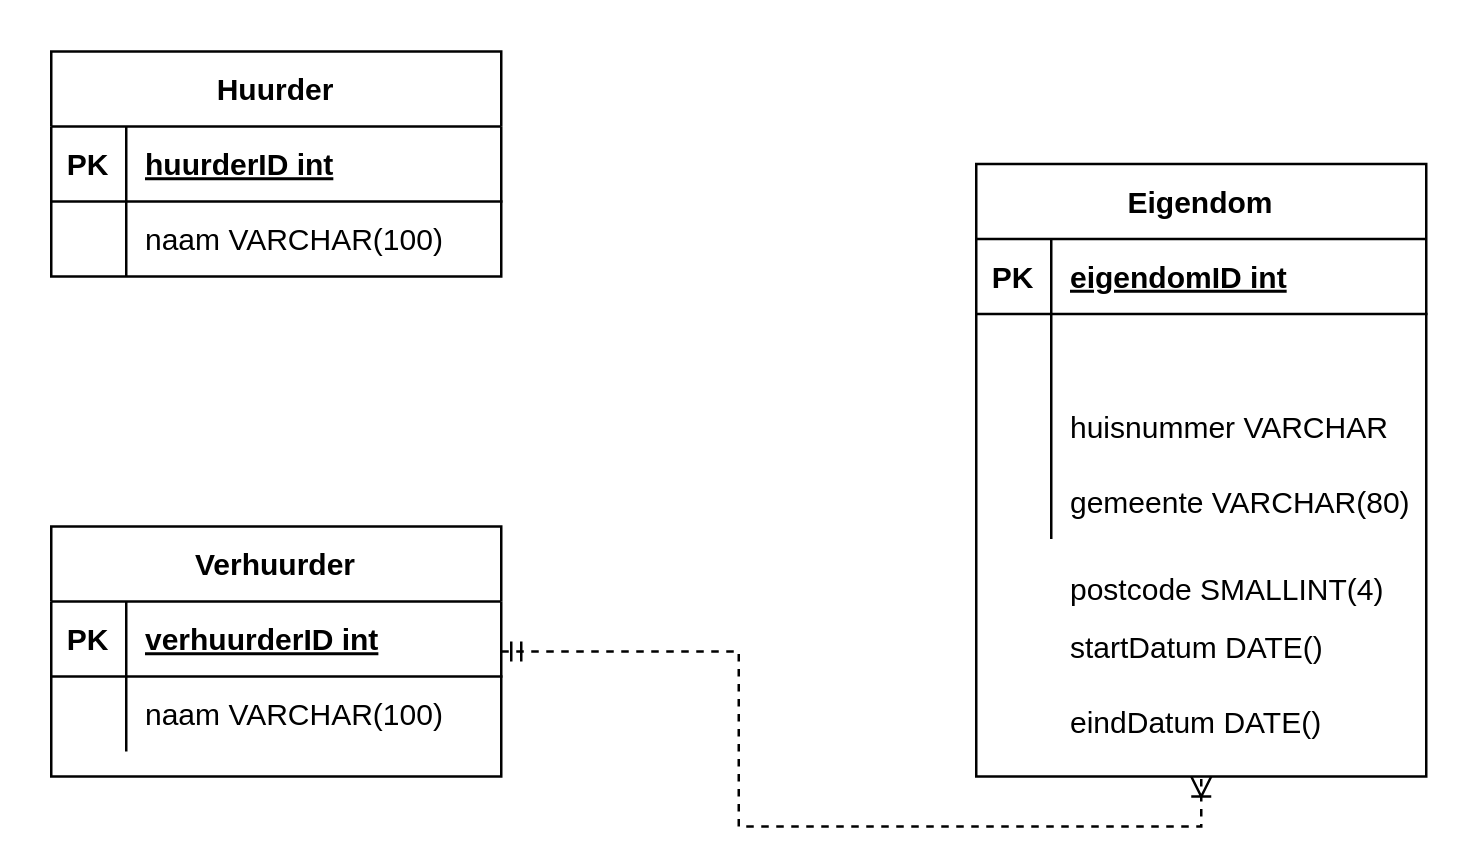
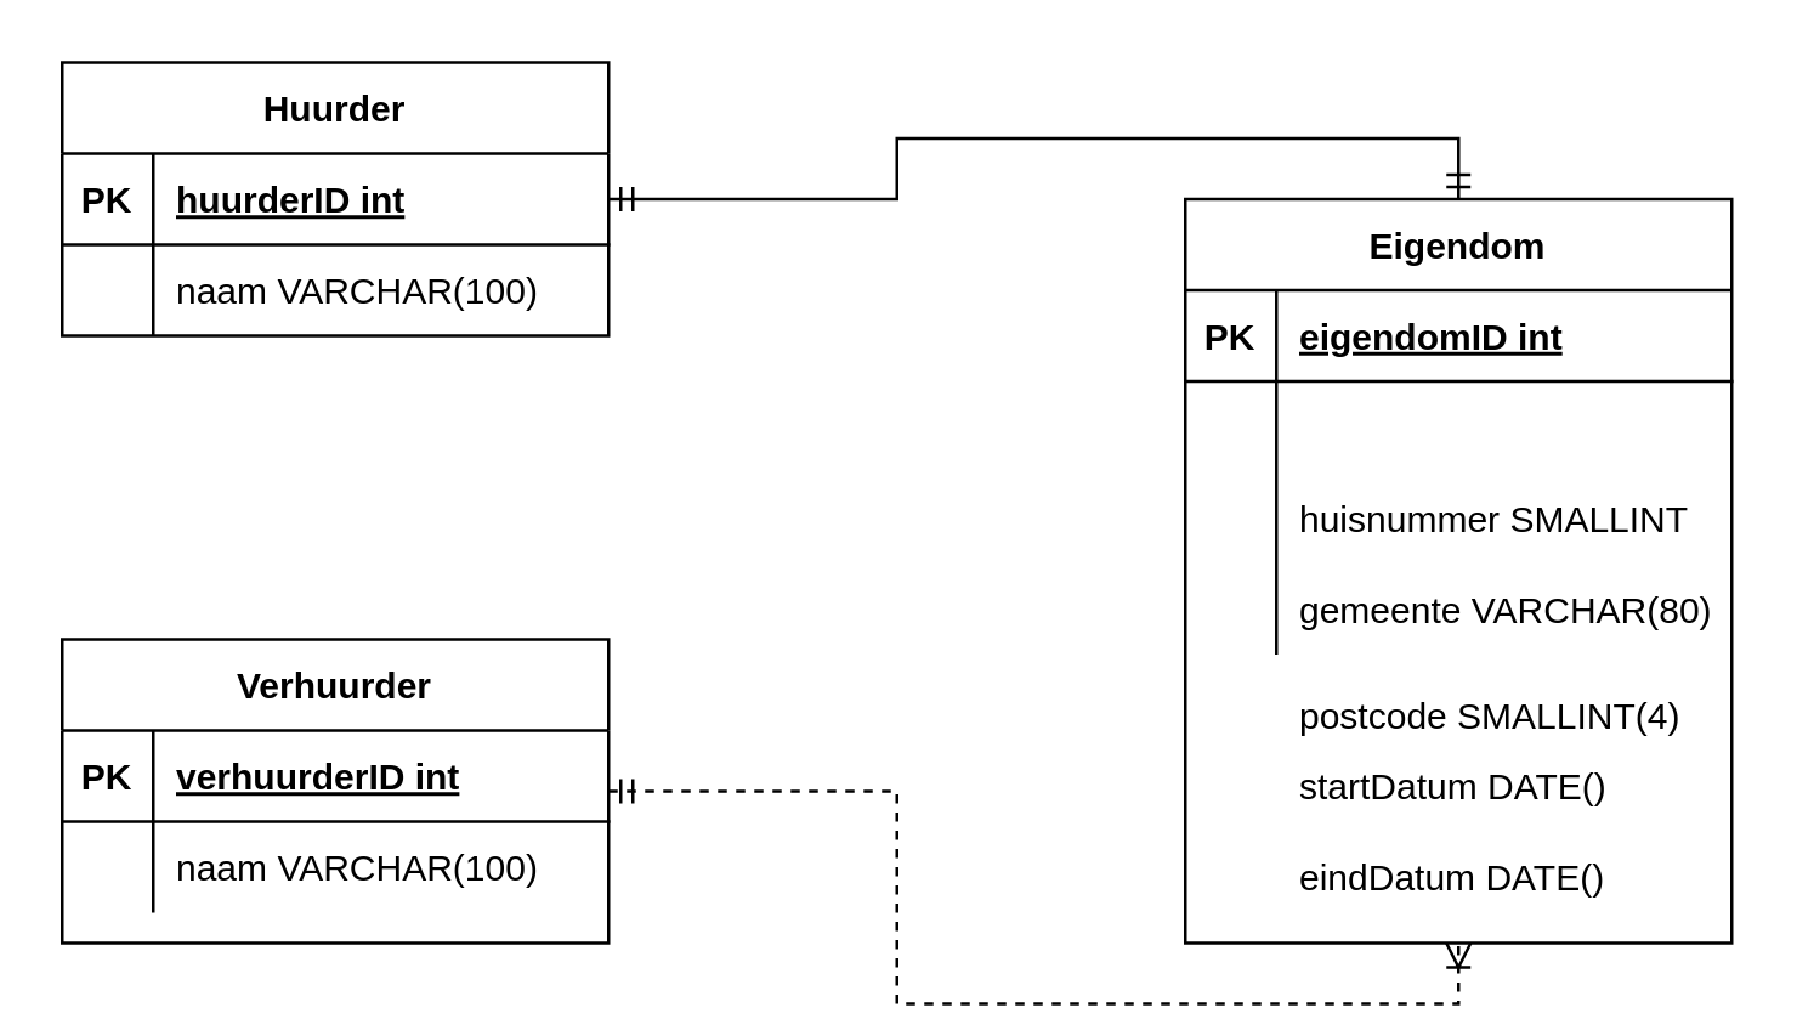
  <mxCell id="0" />
  <mxCell id="1" parent="0" />
+ <mxCell id="2" style="edgeStyle=orthogonalEdgeStyle;rounded=0;orthogonalLoop=1;jettySize=auto;html=1;endArrow=ERmandOne;endFill=0;startArrow=ERmandOne;startFill=0;entryX=0.5;entryY=0;entryDx=0;entryDy=0;" edge="1" parent="1" source="32" target="13"><mxGeometry relative="1" as="geometry"><mxPoint x="599.5" y="30" as="sourcePoint" /><mxPoint x="600" y="70" as="targetPoint" /></mxGeometry></mxCell>
  <mxCell id="3" value="" style="shape=partialRectangle;collapsible=0;dropTarget=0;pointerEvents=0;fillColor=none;top=0;left=0;bottom=0;right=0;points=[[0,0.5],[1,0.5]];portConstraint=eastwest;" vertex="1" parent="1"><mxGeometry x="390" y="220" width="180" height="30" as="geometry" /></mxCell>
  <mxCell id="4" value="" style="shape=partialRectangle;connectable=0;fillColor=none;top=0;left=0;bottom=0;right=0;editable=1;overflow=hidden;" vertex="1" parent="3"><mxGeometry width="30" height="30" as="geometry" /></mxCell>
  <mxCell id="5" value="postcode SMALLINT(4)" style="shape=partialRectangle;connectable=0;fillColor=none;top=0;left=0;bottom=0;right=0;align=left;spacingLeft=6;overflow=hidden;" vertex="1" parent="3"><mxGeometry x="30" width="150" height="30" as="geometry" /></mxCell>
  <mxCell id="6" style="edgeStyle=orthogonalEdgeStyle;rounded=0;orthogonalLoop=1;jettySize=auto;html=1;startArrow=ERmandOne;startFill=0;endArrow=ERoneToMany;endFill=0;entryX=0.5;entryY=1;entryDx=0;entryDy=0;dashed=1;" edge="1" parent="1" source="25" target="13"><mxGeometry relative="1" as="geometry"><mxPoint x="520" y="235" as="sourcePoint" /><mxPoint x="610" y="300" as="targetPoint" /></mxGeometry></mxCell>
  <mxCell id="7" value="" style="shape=partialRectangle;collapsible=0;dropTarget=0;pointerEvents=0;fillColor=none;top=0;left=0;bottom=0;right=0;points=[[0,0.5],[1,0.5]];portConstraint=eastwest;" vertex="1" parent="1"><mxGeometry x="390" y="250" width="180" height="30" as="geometry" /></mxCell>
  <mxCell id="8" value="" style="shape=partialRectangle;connectable=0;fillColor=none;top=0;left=0;bottom=0;right=0;editable=1;overflow=hidden;" vertex="1" parent="7"><mxGeometry width="30" height="30" as="geometry" /></mxCell>
  <mxCell id="9" value="startDatum DATE()&#10;" style="shape=partialRectangle;connectable=0;fillColor=none;top=0;left=0;bottom=0;right=0;align=left;spacingLeft=6;overflow=hidden;" vertex="1" parent="7"><mxGeometry x="30" width="150" height="30" as="geometry" /></mxCell>
  <mxCell id="10" value="" style="shape=partialRectangle;collapsible=0;dropTarget=0;pointerEvents=0;fillColor=none;top=0;left=0;bottom=0;right=0;points=[[0,0.5],[1,0.5]];portConstraint=eastwest;" vertex="1" parent="1"><mxGeometry x="390" y="280" width="180" height="30" as="geometry" /></mxCell>
  <mxCell id="11" value="" style="shape=partialRectangle;connectable=0;fillColor=none;top=0;left=0;bottom=0;right=0;editable=1;overflow=hidden;" vertex="1" parent="10"><mxGeometry width="30" height="30" as="geometry" /></mxCell>
  <mxCell id="12" value="eindDatum DATE()&#10;" style="shape=partialRectangle;connectable=0;fillColor=none;top=0;left=0;bottom=0;right=0;align=left;spacingLeft=6;overflow=hidden;" vertex="1" parent="10"><mxGeometry x="30" width="150" height="30" as="geometry" /></mxCell>
  <mxCell id="13" value="Eigendom" style="shape=table;startSize=30;container=1;collapsible=1;childLayout=tableLayout;fixedRows=1;rowLines=0;fontStyle=1;align=center;resizeLast=1;" vertex="1" parent="1"><mxGeometry x="390" y="65" width="180" height="245" as="geometry" /></mxCell>
  <mxCell id="14" value="" style="shape=partialRectangle;collapsible=0;dropTarget=0;pointerEvents=0;fillColor=none;top=0;left=0;bottom=1;right=0;points=[[0,0.5],[1,0.5]];portConstraint=eastwest;" vertex="1" parent="13"><mxGeometry y="30" width="180" height="30" as="geometry" /></mxCell>
  <mxCell id="15" value="PK" style="shape=partialRectangle;connectable=0;fillColor=none;top=0;left=0;bottom=0;right=0;fontStyle=1;overflow=hidden;" vertex="1" parent="14"><mxGeometry width="30" height="30" as="geometry" /></mxCell>
  <mxCell id="16" value="eigendomID int" style="shape=partialRectangle;connectable=0;fillColor=none;top=0;left=0;bottom=0;right=0;align=left;spacingLeft=6;fontStyle=5;overflow=hidden;" vertex="1" parent="14"><mxGeometry x="30" width="150" height="30" as="geometry" /></mxCell>
  <mxCell id="17" value="" style="shape=partialRectangle;collapsible=0;dropTarget=0;pointerEvents=0;fillColor=none;top=0;left=0;bottom=0;right=0;points=[[0,0.5],[1,0.5]];portConstraint=eastwest;" vertex="1" parent="13"><mxGeometry y="60" width="180" height="30" as="geometry" /></mxCell>
  <mxCell id="18" value="" style="shape=partialRectangle;connectable=0;fillColor=none;top=0;left=0;bottom=0;right=0;editable=1;overflow=hidden;" vertex="1" parent="17"><mxGeometry width="30" height="30" as="geometry" /></mxCell>
  <mxCell id="19" value="" style="shape=partialRectangle;collapsible=0;dropTarget=0;pointerEvents=0;fillColor=none;top=0;left=0;bottom=0;right=0;points=[[0,0.5],[1,0.5]];portConstraint=eastwest;" vertex="1" parent="13"><mxGeometry y="90" width="180" height="30" as="geometry" /></mxCell>
  <mxCell id="20" value="" style="shape=partialRectangle;connectable=0;fillColor=none;top=0;left=0;bottom=0;right=0;editable=1;overflow=hidden;" vertex="1" parent="19"><mxGeometry width="30" height="30" as="geometry" /></mxCell>
- <mxCell id="21" value="huisnummer VARCHAR" style="shape=partialRectangle;connectable=0;fillColor=none;top=0;left=0;bottom=0;right=0;align=left;spacingLeft=6;overflow=hidden;" vertex="1" parent="19"><mxGeometry x="30" width="150" height="30" as="geometry" /></mxCell>
+ <mxCell id="21" value="huisnummer SMALLINT" style="shape=partialRectangle;connectable=0;fillColor=none;top=0;left=0;bottom=0;right=0;align=left;spacingLeft=6;overflow=hidden;" vertex="1" parent="19"><mxGeometry x="30" width="150" height="30" as="geometry" /></mxCell>
  <mxCell id="22" value="" style="shape=partialRectangle;collapsible=0;dropTarget=0;pointerEvents=0;fillColor=none;top=0;left=0;bottom=0;right=0;points=[[0,0.5],[1,0.5]];portConstraint=eastwest;" vertex="1" parent="13"><mxGeometry y="120" width="180" height="30" as="geometry" /></mxCell>
  <mxCell id="23" value="" style="shape=partialRectangle;connectable=0;fillColor=none;top=0;left=0;bottom=0;right=0;editable=1;overflow=hidden;" vertex="1" parent="22"><mxGeometry width="30" height="30" as="geometry" /></mxCell>
  <mxCell id="24" value="gemeente VARCHAR(80)" style="shape=partialRectangle;connectable=0;fillColor=none;top=0;left=0;bottom=0;right=0;align=left;spacingLeft=6;overflow=hidden;" vertex="1" parent="22"><mxGeometry x="30" width="150" height="30" as="geometry" /></mxCell>
  <mxCell id="25" value="Verhuurder" style="shape=table;startSize=30;container=1;collapsible=1;childLayout=tableLayout;fixedRows=1;rowLines=0;fontStyle=1;align=center;resizeLast=1;" vertex="1" parent="1"><mxGeometry x="20" y="210" width="180" height="100" as="geometry" /></mxCell>
  <mxCell id="26" value="" style="shape=partialRectangle;collapsible=0;dropTarget=0;pointerEvents=0;fillColor=none;top=0;left=0;bottom=1;right=0;points=[[0,0.5],[1,0.5]];portConstraint=eastwest;" vertex="1" parent="25"><mxGeometry y="30" width="180" height="30" as="geometry" /></mxCell>
  <mxCell id="27" value="PK" style="shape=partialRectangle;connectable=0;fillColor=none;top=0;left=0;bottom=0;right=0;fontStyle=1;overflow=hidden;" vertex="1" parent="26"><mxGeometry width="30" height="30" as="geometry" /></mxCell>
  <mxCell id="28" value="verhuurderID int" style="shape=partialRectangle;connectable=0;fillColor=none;top=0;left=0;bottom=0;right=0;align=left;spacingLeft=6;fontStyle=5;overflow=hidden;" vertex="1" parent="26"><mxGeometry x="30" width="150" height="30" as="geometry" /></mxCell>
  <mxCell id="29" value="" style="shape=partialRectangle;collapsible=0;dropTarget=0;pointerEvents=0;fillColor=none;top=0;left=0;bottom=0;right=0;points=[[0,0.5],[1,0.5]];portConstraint=eastwest;" vertex="1" parent="25"><mxGeometry y="60" width="180" height="30" as="geometry" /></mxCell>
  <mxCell id="30" value="" style="shape=partialRectangle;connectable=0;fillColor=none;top=0;left=0;bottom=0;right=0;editable=1;overflow=hidden;" vertex="1" parent="29"><mxGeometry width="30" height="30" as="geometry" /></mxCell>
  <mxCell id="31" value="naam VARCHAR(100)" style="shape=partialRectangle;connectable=0;fillColor=none;top=0;left=0;bottom=0;right=0;align=left;spacingLeft=6;overflow=hidden;" vertex="1" parent="29"><mxGeometry x="30" width="150" height="30" as="geometry" /></mxCell>
  <mxCell id="32" value="Huurder" style="shape=table;startSize=30;container=1;collapsible=1;childLayout=tableLayout;fixedRows=1;rowLines=0;fontStyle=1;align=center;resizeLast=1;" vertex="1" parent="1"><mxGeometry x="20" y="20" width="180" height="90" as="geometry" /></mxCell>
  <mxCell id="33" value="" style="shape=partialRectangle;collapsible=0;dropTarget=0;pointerEvents=0;fillColor=none;top=0;left=0;bottom=1;right=0;points=[[0,0.5],[1,0.5]];portConstraint=eastwest;" vertex="1" parent="32"><mxGeometry y="30" width="180" height="30" as="geometry" /></mxCell>
  <mxCell id="34" value="PK" style="shape=partialRectangle;connectable=0;fillColor=none;top=0;left=0;bottom=0;right=0;fontStyle=1;overflow=hidden;" vertex="1" parent="33"><mxGeometry width="30" height="30" as="geometry" /></mxCell>
  <mxCell id="35" value="huurderID int" style="shape=partialRectangle;connectable=0;fillColor=none;top=0;left=0;bottom=0;right=0;align=left;spacingLeft=6;fontStyle=5;overflow=hidden;" vertex="1" parent="33"><mxGeometry x="30" width="150" height="30" as="geometry" /></mxCell>
  <mxCell id="36" value="" style="shape=partialRectangle;collapsible=0;dropTarget=0;pointerEvents=0;fillColor=none;top=0;left=0;bottom=0;right=0;points=[[0,0.5],[1,0.5]];portConstraint=eastwest;" vertex="1" parent="32"><mxGeometry y="60" width="180" height="30" as="geometry" /></mxCell>
  <mxCell id="37" value="" style="shape=partialRectangle;connectable=0;fillColor=none;top=0;left=0;bottom=0;right=0;editable=1;overflow=hidden;" vertex="1" parent="36"><mxGeometry width="30" height="30" as="geometry" /></mxCell>
  <mxCell id="38" value="naam VARCHAR(100)" style="shape=partialRectangle;connectable=0;fillColor=none;top=0;left=0;bottom=0;right=0;align=left;spacingLeft=6;overflow=hidden;" vertex="1" parent="36"><mxGeometry x="30" width="150" height="30" as="geometry" /></mxCell>
